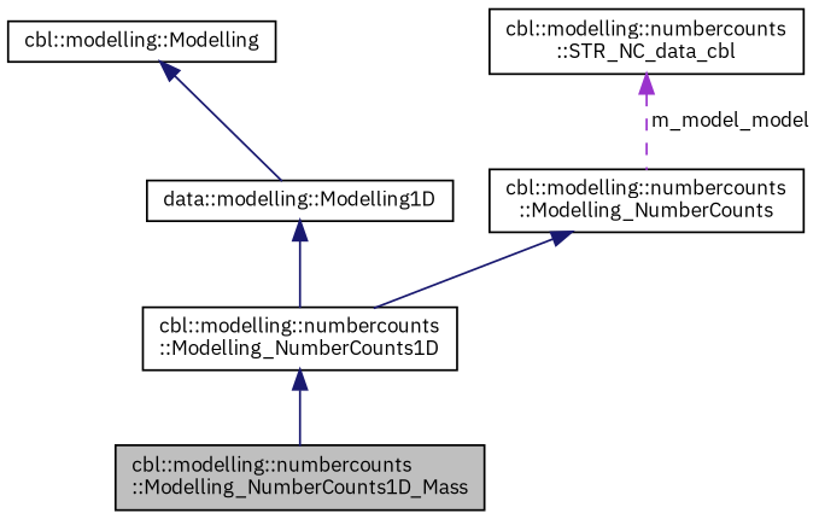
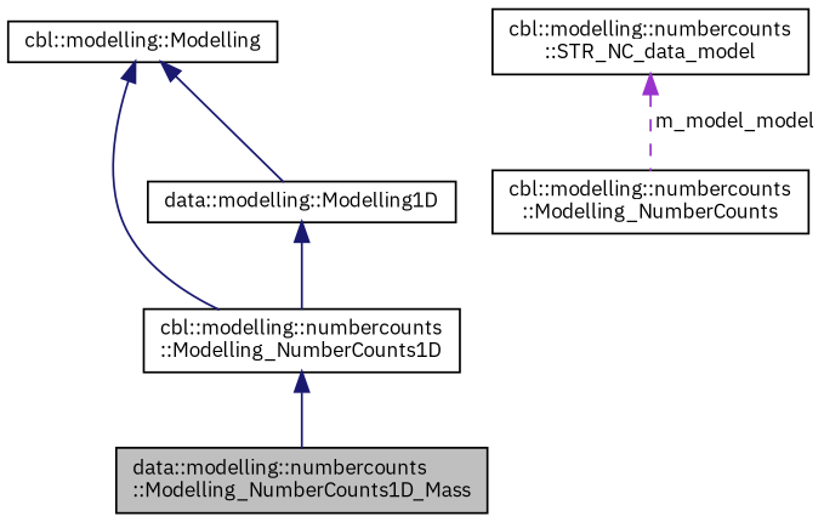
  digraph {
    fontname="IBM Plex Sans"
    node [color=black fillcolor=white fontname="IBM Plex Sans" fontsize=10 shape=record style=filled]
    edge [color=midnightblue dir=back fontname="IBM Plex Sans" fontsize=10 labelfontname=Helvetica labelfontsize=10 style=solid]
-   n1 [fillcolor=grey75 fontcolor=black height=0.2 label="cbl::modelling::numbercounts\l::Modelling_NumberCounts1D_Mass" width=0.4]
+   n1 [fillcolor=grey75 fontcolor=black height=0.2 label="data::modelling::numbercounts\l::Modelling_NumberCounts1D_Mass" width=0.4]
    n2 [height=0.2 label="cbl::modelling::numbercounts\l::Modelling_NumberCounts1D" width=0.4]
    n3 [height=0.2 label="data::modelling::Modelling1D" width=0.4]
    n4 [height=0.2 label="cbl::modelling::Modelling" width=0.4]
    n5 [height=0.2 label="cbl::modelling::numbercounts\l::Modelling_NumberCounts" width=0.4]
-   n6 [height=0.2 label="cbl::modelling::numbercounts\l::STR_NC_data_cbl" width=0.4]
+   n6 [height=0.2 label="cbl::modelling::numbercounts\l::STR_NC_data_model" width=0.4]
    n2 -> n1
    n3 -> n2
    n4 -> n3
-   n5 -> n2
+   n4 -> n2
    n6 -> n5 [color=darkorchid3 label=" m_model_model" style=dashed]
  }
